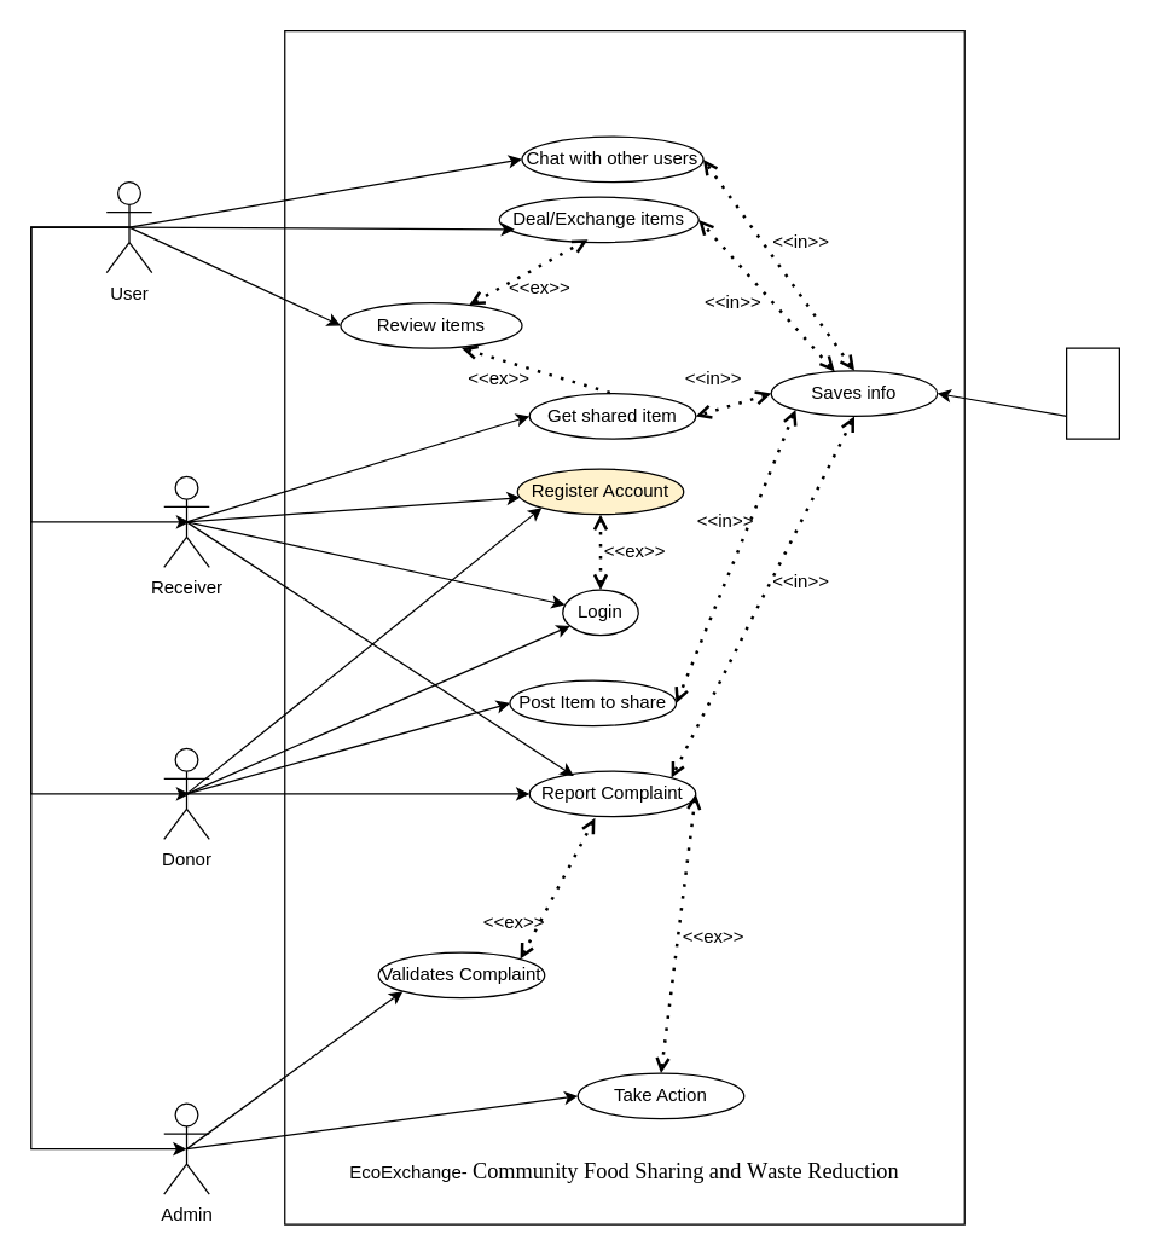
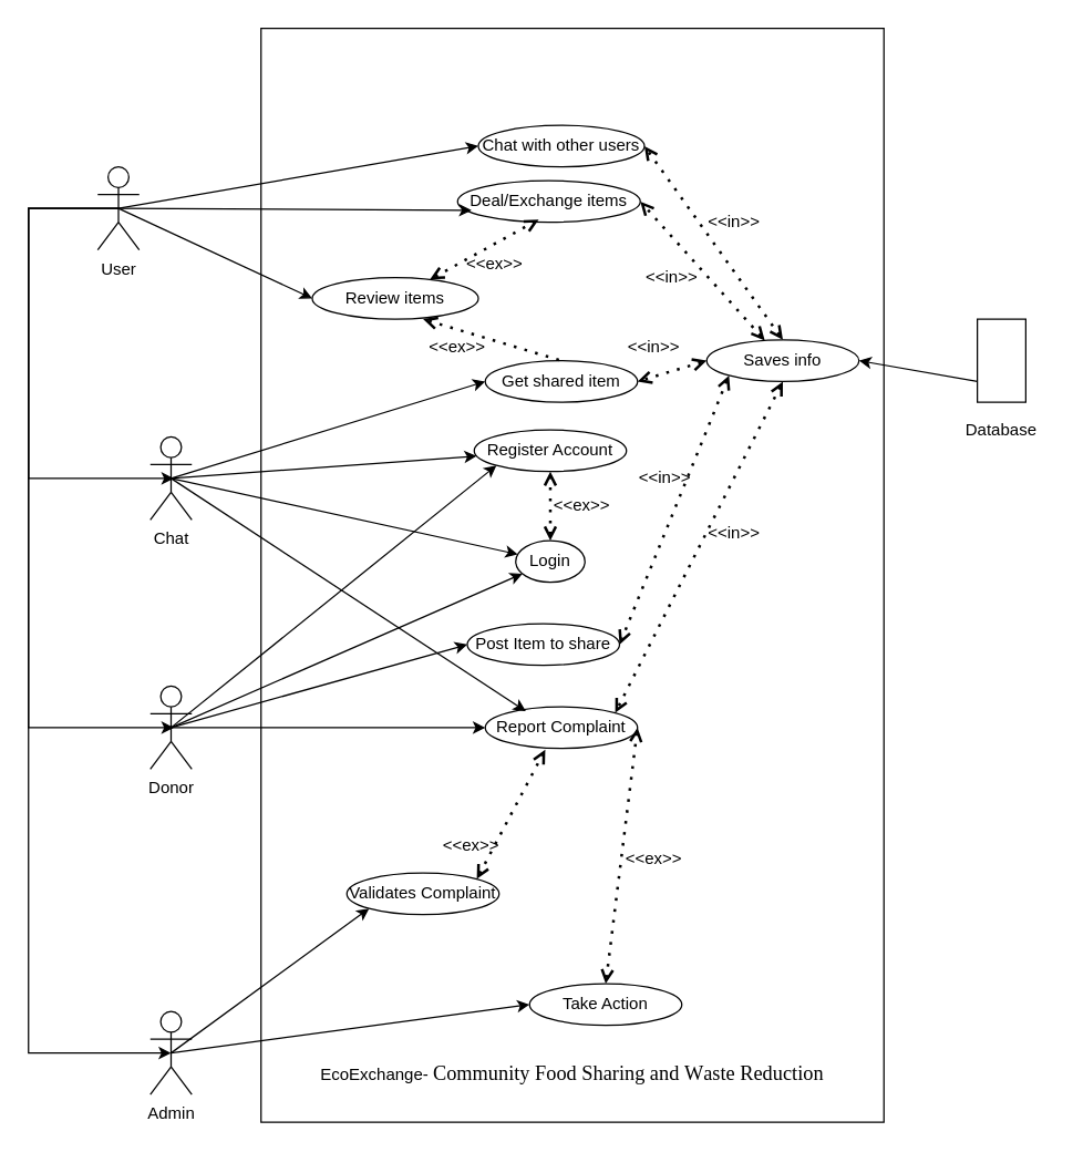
  <mxCell id="0" />
  <mxCell id="1" parent="0" />
  <mxCell id="2" value="" style="rounded=0;whiteSpace=wrap;html=1;" parent="1" vertex="1"><mxGeometry x="188" y="20" width="450" height="790" as="geometry" /></mxCell>
- <mxCell id="3" value="Receiver" style="shape=umlActor;verticalLabelPosition=bottom;verticalAlign=top;html=1;outlineConnect=0;" parent="1" vertex="1"><mxGeometry x="108" y="315" width="30" height="60" as="geometry" /></mxCell>
+ <mxCell id="3" value="Chat" style="shape=umlActor;verticalLabelPosition=bottom;verticalAlign=top;html=1;outlineConnect=0;" parent="1" vertex="1"><mxGeometry x="108" y="315" width="30" height="60" as="geometry" /></mxCell>
  <mxCell id="4" value="Donor" style="shape=umlActor;verticalLabelPosition=bottom;verticalAlign=top;html=1;outlineConnect=0;" parent="1" vertex="1"><mxGeometry x="108" y="495" width="30" height="60" as="geometry" /></mxCell>
  <mxCell id="5" value="Admin" style="shape=umlActor;verticalLabelPosition=bottom;verticalAlign=top;html=1;outlineConnect=0;" parent="1" vertex="1"><mxGeometry x="108" y="730" width="30" height="60" as="geometry" /></mxCell>
- <mxCell id="6" value="Register Account" style="ellipse;whiteSpace=wrap;html=1;fillColor=#fff2cc;" parent="1" vertex="1"><mxGeometry x="342" y="310" width="110" height="30" as="geometry" /></mxCell>
+ <mxCell id="6" value="Register Account" style="ellipse;whiteSpace=wrap;html=1;" parent="1" vertex="1"><mxGeometry x="342" y="310" width="110" height="30" as="geometry" /></mxCell>
  <mxCell id="7" value="" style="endArrow=classic;html=1;rounded=0;exitX=0.5;exitY=0.5;exitDx=0;exitDy=0;exitPerimeter=0;" parent="1" source="3" target="6" edge="1"><mxGeometry width="50" height="50" relative="1" as="geometry"><mxPoint x="218" y="260" as="sourcePoint" /><mxPoint x="268" y="210" as="targetPoint" /></mxGeometry></mxCell>
  <mxCell id="8" value="" style="endArrow=classic;html=1;rounded=0;entryX=0;entryY=1;entryDx=0;entryDy=0;exitX=0.5;exitY=0.5;exitDx=0;exitDy=0;exitPerimeter=0;" parent="1" source="4" target="6" edge="1"><mxGeometry width="50" height="50" relative="1" as="geometry"><mxPoint x="108" y="710" as="sourcePoint" /><mxPoint x="158" y="660" as="targetPoint" /></mxGeometry></mxCell>
  <mxCell id="9" value="Login" style="ellipse;whiteSpace=wrap;html=1;" parent="1" vertex="1"><mxGeometry x="372" y="390" width="50" height="30" as="geometry" /></mxCell>
  <mxCell id="10" value="" style="endArrow=classic;html=1;rounded=0;exitX=0.5;exitY=0.5;exitDx=0;exitDy=0;exitPerimeter=0;" parent="1" source="3" target="9" edge="1"><mxGeometry width="50" height="50" relative="1" as="geometry"><mxPoint x="113" y="240" as="sourcePoint" /><mxPoint x="278" y="220" as="targetPoint" /></mxGeometry></mxCell>
  <mxCell id="11" value="" style="endArrow=classic;html=1;rounded=0;exitX=0.5;exitY=0.5;exitDx=0;exitDy=0;exitPerimeter=0;" parent="1" source="4" target="9" edge="1"><mxGeometry width="50" height="50" relative="1" as="geometry"><mxPoint x="98" y="400" as="sourcePoint" /><mxPoint x="288" y="230" as="targetPoint" /></mxGeometry></mxCell>
  <mxCell id="12" value="" style="endArrow=open;dashed=1;html=1;dashPattern=1 3;strokeWidth=2;rounded=0;entryX=0.5;entryY=1;entryDx=0;entryDy=0;endFill=0;startArrow=open;startFill=0;" parent="1" source="9" target="6" edge="1"><mxGeometry width="50" height="50" relative="1" as="geometry"><mxPoint x="490" y="410" as="sourcePoint" /><mxPoint x="540" y="360" as="targetPoint" /></mxGeometry></mxCell>
  <mxCell id="13" value="&amp;lt;&amp;lt;ex&amp;gt;&amp;gt;" style="text;html=1;align=center;verticalAlign=middle;whiteSpace=wrap;rounded=0;" parent="1" vertex="1"><mxGeometry x="400" y="355" width="40" height="20" as="geometry" /></mxCell>
  <mxCell id="14" value="Post Item to share" style="ellipse;whiteSpace=wrap;html=1;" parent="1" vertex="1"><mxGeometry x="337" y="450" width="110" height="30" as="geometry" /></mxCell>
  <mxCell id="15" value="Get shared item" style="ellipse;whiteSpace=wrap;html=1;" parent="1" vertex="1"><mxGeometry x="350" y="260" width="110" height="30" as="geometry" /></mxCell>
  <mxCell id="16" value="" style="endArrow=classic;html=1;rounded=0;exitX=0.5;exitY=0.5;exitDx=0;exitDy=0;exitPerimeter=0;entryX=0;entryY=0.5;entryDx=0;entryDy=0;" parent="1" source="3" target="15" edge="1"><mxGeometry width="50" height="50" relative="1" as="geometry"><mxPoint x="113" y="240" as="sourcePoint" /><mxPoint x="289" y="276" as="targetPoint" /></mxGeometry></mxCell>
  <mxCell id="17" value="" style="endArrow=classic;html=1;rounded=0;entryX=0;entryY=0.5;entryDx=0;entryDy=0;exitX=0.5;exitY=0.5;exitDx=0;exitDy=0;exitPerimeter=0;" parent="1" source="4" target="14" edge="1"><mxGeometry width="50" height="50" relative="1" as="geometry"><mxPoint x="103" y="410" as="sourcePoint" /><mxPoint x="309" y="370" as="targetPoint" /></mxGeometry></mxCell>
  <mxCell id="18" value="" style="endArrow=none;dashed=1;html=1;dashPattern=1 3;strokeWidth=2;rounded=0;entryX=0.5;entryY=0;entryDx=0;entryDy=0;endFill=0;startArrow=open;startFill=0;exitX=0.667;exitY=1;exitDx=0;exitDy=0;exitPerimeter=0;" parent="1" source="48" target="15" edge="1"><mxGeometry width="50" height="50" relative="1" as="geometry"><mxPoint x="355" y="380" as="sourcePoint" /><mxPoint x="355" y="330" as="targetPoint" /></mxGeometry></mxCell>
  <mxCell id="19" value="&amp;lt;&amp;lt;ex&amp;gt;&amp;gt;" style="text;html=1;align=center;verticalAlign=middle;whiteSpace=wrap;rounded=0;rotation=0;" parent="1" vertex="1"><mxGeometry x="310" y="240" width="40" height="20" as="geometry" /></mxCell>
  <mxCell id="20" value="" style="rounded=0;whiteSpace=wrap;html=1;" parent="1" vertex="1"><mxGeometry x="705.5" y="230" width="35" height="60" as="geometry" /></mxCell>
+ <mxCell id="21" value="Database" style="text;html=1;align=center;verticalAlign=middle;whiteSpace=wrap;rounded=0;" parent="1" vertex="1"><mxGeometry x="693" y="295" width="60" height="30" as="geometry" /></mxCell>
  <mxCell id="22" value="" style="endArrow=classic;html=1;rounded=0;entryX=1;entryY=0.5;entryDx=0;entryDy=0;exitX=0;exitY=0.75;exitDx=0;exitDy=0;" parent="1" source="20" target="23" edge="1"><mxGeometry width="50" height="50" relative="1" as="geometry"><mxPoint x="716" y="270" as="sourcePoint" /><mxPoint x="448" y="255" as="targetPoint" /></mxGeometry></mxCell>
  <mxCell id="23" value="Saves info" style="ellipse;whiteSpace=wrap;html=1;" parent="1" vertex="1"><mxGeometry x="510" y="245" width="110" height="30" as="geometry" /></mxCell>
  <mxCell id="24" value="" style="endArrow=open;dashed=1;html=1;dashPattern=1 3;strokeWidth=2;rounded=0;entryX=1;entryY=0.5;entryDx=0;entryDy=0;endFill=0;startArrow=open;startFill=0;exitX=0;exitY=0.5;exitDx=0;exitDy=0;" parent="1" source="23" target="15" edge="1"><mxGeometry width="50" height="50" relative="1" as="geometry"><mxPoint x="535.421" y="304.584" as="sourcePoint" /><mxPoint x="415" y="360" as="targetPoint" /></mxGeometry></mxCell>
  <mxCell id="25" value="" style="endArrow=open;dashed=1;html=1;dashPattern=1 3;strokeWidth=2;rounded=0;entryX=1;entryY=0.5;entryDx=0;entryDy=0;endFill=0;startArrow=open;startFill=0;exitX=0;exitY=1;exitDx=0;exitDy=0;" parent="1" source="23" target="14" edge="1"><mxGeometry width="50" height="50" relative="1" as="geometry"><mxPoint x="512" y="282" as="sourcePoint" /><mxPoint x="448" y="255" as="targetPoint" /></mxGeometry></mxCell>
  <mxCell id="26" value="&amp;lt;&amp;lt;ex&amp;gt;&amp;gt;" style="text;html=1;align=center;verticalAlign=middle;whiteSpace=wrap;rounded=0;" parent="1" vertex="1"><mxGeometry x="452" y="610" width="40" height="20" as="geometry" /></mxCell>
  <mxCell id="27" value="Report Complaint" style="ellipse;whiteSpace=wrap;html=1;" parent="1" vertex="1"><mxGeometry x="350" y="510" width="110" height="30" as="geometry" /></mxCell>
  <mxCell id="28" value="" style="endArrow=classic;html=1;rounded=0;exitX=0.5;exitY=0.5;exitDx=0;exitDy=0;exitPerimeter=0;entryX=0.266;entryY=0.105;entryDx=0;entryDy=0;entryPerimeter=0;" parent="1" source="3" target="27" edge="1"><mxGeometry width="50" height="50" relative="1" as="geometry"><mxPoint x="108" y="240" as="sourcePoint" /><mxPoint x="375" y="385" as="targetPoint" /></mxGeometry></mxCell>
  <mxCell id="29" value="" style="endArrow=classic;html=1;rounded=0;entryX=0;entryY=0.5;entryDx=0;entryDy=0;exitX=0.5;exitY=0.5;exitDx=0;exitDy=0;exitPerimeter=0;" parent="1" source="4" target="27" edge="1"><mxGeometry width="50" height="50" relative="1" as="geometry"><mxPoint x="103" y="410" as="sourcePoint" /><mxPoint x="338" y="455" as="targetPoint" /></mxGeometry></mxCell>
  <mxCell id="30" value="Validates Complaint" style="ellipse;whiteSpace=wrap;html=1;" parent="1" vertex="1"><mxGeometry x="250" y="630" width="110" height="30" as="geometry" /></mxCell>
  <mxCell id="31" value="Take Action" style="ellipse;whiteSpace=wrap;html=1;" parent="1" vertex="1"><mxGeometry x="382" y="710" width="110" height="30" as="geometry" /></mxCell>
  <mxCell id="32" value="" style="endArrow=classic;html=1;rounded=0;entryX=0;entryY=1;entryDx=0;entryDy=0;exitX=0.5;exitY=0.5;exitDx=0;exitDy=0;exitPerimeter=0;" parent="1" source="5" target="30" edge="1"><mxGeometry width="50" height="50" relative="1" as="geometry"><mxPoint x="103" y="410" as="sourcePoint" /><mxPoint x="333" y="535" as="targetPoint" /></mxGeometry></mxCell>
  <mxCell id="33" value="" style="endArrow=classic;html=1;rounded=0;entryX=0;entryY=0.5;entryDx=0;entryDy=0;exitX=0.5;exitY=0.5;exitDx=0;exitDy=0;exitPerimeter=0;" parent="1" source="5" target="31" edge="1"><mxGeometry width="50" height="50" relative="1" as="geometry"><mxPoint x="733" y="460" as="sourcePoint" /><mxPoint x="578" y="485" as="targetPoint" /></mxGeometry></mxCell>
  <mxCell id="34" value="" style="endArrow=open;dashed=1;html=1;dashPattern=1 3;strokeWidth=2;rounded=0;entryX=0.394;entryY=1.028;entryDx=0;entryDy=0;endFill=0;startArrow=open;startFill=0;exitX=1;exitY=0;exitDx=0;exitDy=0;entryPerimeter=0;" parent="1" source="30" target="27" edge="1"><mxGeometry width="50" height="50" relative="1" as="geometry"><mxPoint x="543" y="343" as="sourcePoint" /><mxPoint x="470" y="485" as="targetPoint" /></mxGeometry></mxCell>
  <mxCell id="35" value="" style="endArrow=open;dashed=1;html=1;dashPattern=1 3;strokeWidth=2;rounded=0;endFill=0;startArrow=open;startFill=0;exitX=0.5;exitY=0;exitDx=0;exitDy=0;entryX=1;entryY=0.5;entryDx=0;entryDy=0;" parent="1" source="31" target="27" edge="1"><mxGeometry width="50" height="50" relative="1" as="geometry"><mxPoint x="490" y="515" as="sourcePoint" /><mxPoint x="450" y="555" as="targetPoint" /></mxGeometry></mxCell>
  <mxCell id="36" value="&amp;lt;&amp;lt;in&amp;gt;&amp;gt;" style="text;html=1;align=center;verticalAlign=middle;whiteSpace=wrap;rounded=0;" parent="1" vertex="1"><mxGeometry x="452" y="240" width="40" height="20" as="geometry" /></mxCell>
  <mxCell id="37" value="&amp;lt;&amp;lt;ex&amp;gt;&amp;gt;" style="text;html=1;align=center;verticalAlign=middle;whiteSpace=wrap;rounded=0;" parent="1" vertex="1"><mxGeometry x="320" y="600" width="40" height="20" as="geometry" /></mxCell>
  <mxCell id="38" value="&amp;lt;&amp;lt;in&amp;gt;&amp;gt;" style="text;html=1;align=center;verticalAlign=middle;whiteSpace=wrap;rounded=0;" parent="1" vertex="1"><mxGeometry x="460" y="335" width="40" height="20" as="geometry" /></mxCell>
  <mxCell id="39" value="" style="endArrow=open;dashed=1;html=1;dashPattern=1 3;strokeWidth=2;rounded=0;entryX=1;entryY=0.5;entryDx=0;entryDy=0;endFill=0;startArrow=open;startFill=0;exitX=0.5;exitY=0;exitDx=0;exitDy=0;" parent="1" source="23" target="46" edge="1"><mxGeometry width="50" height="50" relative="1" as="geometry"><mxPoint x="521" y="313" as="sourcePoint" /><mxPoint x="426.4" y="455.29" as="targetPoint" /></mxGeometry></mxCell>
  <mxCell id="40" value="&amp;lt;&amp;lt;in&amp;gt;&amp;gt;" style="text;html=1;align=center;verticalAlign=middle;whiteSpace=wrap;rounded=0;" parent="1" vertex="1"><mxGeometry x="510" y="150" width="40" height="20" as="geometry" /></mxCell>
  <mxCell id="41" value="EcoExchange- &lt;span style=&quot;accent-color: auto; place-content: normal; place-items: normal; place-self: auto; animation: none; animation-composition: replace; appearance: none; aspect-ratio: auto; backdrop-filter: none; backface-visibility: visible; background: none; background-blend-mode: normal; baseline-source: auto; border-color: rgb(0, 0, 0); border-collapse: separate; border-end-end-radius: 0px; border-end-start-radius: 0px; border-width: 0px; border-style: none; border-spacing: 0px; border-start-end-radius: 0px; border-start-start-radius: 0px; border-radius: 0px; inset: auto; box-decoration-break: slice; box-shadow: none; box-sizing: content-box; break-after: auto; break-before: auto; break-inside: auto; caption-side: top; caret-color: rgb(0, 0, 0); clear: none; clip: auto; clip-path: none; clip-rule: nonzero; color: rgb(0, 0, 0); color-interpolation: srgb; color-interpolation-filters: linearrgb; color-scheme: normal; columns: auto; column-fill: balance; gap: normal; column-rule: 0px none rgb(0, 0, 0); column-span: none; contain: none; contain-intrinsic-block-size: none; contain-intrinsic-size: none; contain-intrinsic-inline-size: none; container: none; content: normal; content-visibility: visible; counter-increment: none; counter-reset: none; counter-set: none; cursor: text; cx: 0px; cy: 0px; d: none; direction: ltr; display: inline; dominant-baseline: auto; empty-cells: show; fill: rgb(0, 0, 0); fill-opacity: 1; fill-rule: nonzero; filter: none; flex: 0 1 auto; flex-flow: row; float: none; flood-color: rgb(0, 0, 0); flood-opacity: 1; font-family: WordVisi_MSFontService, &amp;quot;Times New Roman&amp;quot;, &amp;quot;Times New Roman_EmbeddedFont&amp;quot;, &amp;quot;Times New Roman_MSFontService&amp;quot;, serif; font-feature-settings: normal; font-kerning: none; font-optical-sizing: auto; font-palette: normal; font-size: 14.667px; font-size-adjust: none; font-stretch: 100%; font-style: normal; font-synthesis: weight style small-caps; font-variant: none; font-variation-settings: normal; forced-color-adjust: auto; grid-area: auto; grid: none; height: auto; hyphenate-character: auto; hyphens: manual; image-orientation: from-image; image-rendering: auto; inline-size: auto; inset-block: auto; inset-inline: auto; isolation: auto; letter-spacing: normal; lighting-color: rgb(255, 255, 255); line-break: auto; line-height: 18.346px; list-style: outside; margin: 0px; marker: none; mask: none; mask-type: luminance; math-depth: 0; math-style: normal; max-height: none; max-width: none; min-height: 0px; min-width: 0px; mix-blend-mode: normal; object-fit: fill; object-position: 50% 50%; offset: normal; opacity: 1; order: 0; outline: rgb(0, 0, 0) 0px; outline-offset: 0px; overflow: visible; overflow-anchor: auto; overflow-clip-margin: 0px; overflow-wrap: break-word; overscroll-behavior-block: auto; overscroll-behavior-inline: auto; overscroll-behavior: auto; padding: 0px; page: auto; paint-order: normal; perspective: none; perspective-origin: 0px 0px; pointer-events: auto; position: static; quotes: auto; r: 0px; resize: none; rotate: none; ruby-align: space-around; ruby-position: over; rx: auto; ry: auto; scale: none; scroll-behavior: auto; scroll-margin-block: 0px; scroll-margin: 0px; scroll-margin-inline: 0px; scroll-padding-block: auto; scroll-padding: auto; scroll-padding-inline: auto; scroll-snap-align: none; scroll-snap-stop: normal; scroll-snap-type: none; scrollbar-color: auto; scrollbar-gutter: auto; scrollbar-width: auto; shape-image-threshold: 0; shape-margin: 0px; shape-outside: none; shape-rendering: auto; stop-color: rgb(0, 0, 0); stop-opacity: 1; stroke: none; stroke-dasharray: none; stroke-dashoffset: 0px; stroke-linecap: butt; stroke-linejoin: miter; stroke-miterlimit: 4; stroke-opacity: 1; stroke-width: 1px; tab-size: 8; table-layout: auto; text-align: left; text-align-last: auto; text-anchor: start; text-combine-upright: none; text-decoration: rgb(0, 0, 0); text-decoration-skip-ink: auto; text-emphasis: none rgb(0, 0, 0); text-emphasis-position: over; text-indent: 0px; text-orientation: mixed; text-overflow: clip; text-rendering: auto; text-shadow: none; text-transform: none; text-underline-offset: auto; text-underline-position: auto; text-wrap: wrap; touch-action: auto; transform: none; transform-box: view-box; transform-origin: 0px 0px 0px; transform-style: flat; transition: all; translate: none; unicode-bidi: normal; user-select: text; vector-effect: none; vertical-align: baseline; visibility: visible; border-block: 0px rgb(0, 0, 0); border-inline: 0px rgb(0, 0, 0); border-image: none; -moz-box-align: stretch; -moz-box-direction: normal; -moz-box-flex: 0; -moz-box-ordinal-group: 1; -moz-box-orient: horizontal; -moz-box-pack: start; -webkit-line-clamp: none; block-size: auto; margin-block: 0px; margin-inline: 0px; max-block-size: none; max-inline-size: none; min-block-size: 0px; min-inline-size: 0px; padding-block: 0px; padding-inline: 0px; -webkit-text-fill-color: rgb(0, 0, 0); -webkit-text-security: none; -webkit-text-stroke: 0px rgb(0, 0, 0); white-space: pre-wrap; width: auto; will-change: auto; word-break: normal; word-spacing: 0px; writing-mode: horizontal-tb; x: 0px; y: 0px; z-index: auto; zoom: 1;&quot; class=&quot;TextRun SCXW44304685 BCX8&quot; lang=&quot;EN-US&quot; data-contrast=&quot;auto&quot;&gt;&lt;span class=&quot;NormalTextRun SCXW44304685 BCX8&quot;&gt;Community Food Sharing and Waste Reduction&lt;/span&gt;&lt;/span&gt;" style="text;html=1;align=center;verticalAlign=middle;whiteSpace=wrap;rounded=0;" parent="1" vertex="1"><mxGeometry x="218" y="760" width="390" height="30" as="geometry" /></mxCell>
  <mxCell id="42" value="User" style="shape=umlActor;verticalLabelPosition=bottom;verticalAlign=top;html=1;outlineConnect=0;" parent="1" vertex="1"><mxGeometry x="70" y="120" width="30" height="60" as="geometry" /></mxCell>
  <mxCell id="43" value="" style="endArrow=none;html=1;rounded=0;entryX=0.5;entryY=0.5;entryDx=0;entryDy=0;entryPerimeter=0;exitX=0.5;exitY=0.5;exitDx=0;exitDy=0;exitPerimeter=0;endFill=0;startArrow=classic;startFill=1;" parent="1" target="42" edge="1"><mxGeometry width="50" height="50" relative="1" as="geometry"><mxPoint x="125" y="345" as="sourcePoint" /><mxPoint x="65" y="260" as="targetPoint" /><Array as="points"><mxPoint x="20" y="345" /><mxPoint x="20" y="260" /><mxPoint x="20" y="150" /></Array></mxGeometry></mxCell>
  <mxCell id="44" value="" style="endArrow=none;html=1;rounded=0;entryX=0.5;entryY=0.5;entryDx=0;entryDy=0;entryPerimeter=0;exitX=0.5;exitY=0.5;exitDx=0;exitDy=0;exitPerimeter=0;startArrow=classic;startFill=1;" parent="1" target="42" edge="1"><mxGeometry width="50" height="50" relative="1" as="geometry"><mxPoint x="125" y="525" as="sourcePoint" /><mxPoint x="65" y="260" as="targetPoint" /><Array as="points"><mxPoint x="20" y="525" /><mxPoint x="20" y="340" /><mxPoint x="20" y="260" /><mxPoint x="20" y="150" /></Array></mxGeometry></mxCell>
  <mxCell id="45" value="" style="endArrow=none;html=1;rounded=0;entryX=0.5;entryY=0.5;entryDx=0;entryDy=0;entryPerimeter=0;exitX=0.5;exitY=0.5;exitDx=0;exitDy=0;exitPerimeter=0;startArrow=classic;startFill=1;" parent="1" target="42" edge="1"><mxGeometry width="50" height="50" relative="1" as="geometry"><mxPoint x="123" y="760" as="sourcePoint" /><mxPoint x="65" y="260" as="targetPoint" /><Array as="points"><mxPoint x="20" y="760" /><mxPoint x="20" y="340" /><mxPoint x="20" y="260" /><mxPoint x="20" y="150" /></Array></mxGeometry></mxCell>
  <mxCell id="46" value="Chat with other users" style="ellipse;whiteSpace=wrap;html=1;" parent="1" vertex="1"><mxGeometry x="345" y="90" width="120" height="30" as="geometry" /></mxCell>
  <mxCell id="47" value="" style="endArrow=classic;html=1;rounded=0;exitX=0.5;exitY=0.5;exitDx=0;exitDy=0;exitPerimeter=0;entryX=0;entryY=0.5;entryDx=0;entryDy=0;" parent="1" source="42" target="46" edge="1"><mxGeometry width="50" height="50" relative="1" as="geometry"><mxPoint x="133" y="355" as="sourcePoint" /><mxPoint x="338" y="255" as="targetPoint" /></mxGeometry></mxCell>
  <mxCell id="48" value="Review items" style="ellipse;whiteSpace=wrap;html=1;" parent="1" vertex="1"><mxGeometry x="225" y="200" width="120" height="30" as="geometry" /></mxCell>
  <mxCell id="49" value="" style="endArrow=classic;html=1;rounded=0;exitX=0.5;exitY=0.5;exitDx=0;exitDy=0;exitPerimeter=0;entryX=0;entryY=0.5;entryDx=0;entryDy=0;" parent="1" source="42" target="48" edge="1"><mxGeometry width="50" height="50" relative="1" as="geometry"><mxPoint x="73" y="270" as="sourcePoint" /><mxPoint x="355" y="115" as="targetPoint" /></mxGeometry></mxCell>
  <mxCell id="50" value="Deal/Exchange items" style="ellipse;whiteSpace=wrap;html=1;" parent="1" vertex="1"><mxGeometry x="330" y="130" width="132" height="30" as="geometry" /></mxCell>
  <mxCell id="51" value="" style="endArrow=classic;html=1;rounded=0;entryX=0.076;entryY=0.713;entryDx=0;entryDy=0;entryPerimeter=0;exitX=0.5;exitY=0.5;exitDx=0;exitDy=0;exitPerimeter=0;" parent="1" source="42" target="50" edge="1"><mxGeometry width="50" height="50" relative="1" as="geometry"><mxPoint x="70" y="260" as="sourcePoint" /><mxPoint x="350" y="195" as="targetPoint" /></mxGeometry></mxCell>
  <mxCell id="52" value="" style="endArrow=open;dashed=1;html=1;dashPattern=1 3;strokeWidth=2;rounded=0;entryX=1;entryY=0.5;entryDx=0;entryDy=0;endFill=0;startArrow=open;startFill=0;" parent="1" source="23" target="50" edge="1"><mxGeometry width="50" height="50" relative="1" as="geometry"><mxPoint x="609" y="259" as="sourcePoint" /><mxPoint x="475" y="115" as="targetPoint" /></mxGeometry></mxCell>
  <mxCell id="53" value="&amp;lt;&amp;lt;in&amp;gt;&amp;gt;" style="text;html=1;align=center;verticalAlign=middle;whiteSpace=wrap;rounded=0;" parent="1" vertex="1"><mxGeometry x="465" y="190" width="40" height="20" as="geometry" /></mxCell>
  <mxCell id="54" value="" style="endArrow=open;dashed=1;html=1;dashPattern=1 3;strokeWidth=2;rounded=0;entryX=1;entryY=0;entryDx=0;entryDy=0;endFill=0;startArrow=open;startFill=0;exitX=0.5;exitY=1;exitDx=0;exitDy=0;" parent="1" source="23" target="27" edge="1"><mxGeometry width="50" height="50" relative="1" as="geometry"><mxPoint x="535" y="280" as="sourcePoint" /><mxPoint x="457" y="475" as="targetPoint" /></mxGeometry></mxCell>
  <mxCell id="55" value="&amp;lt;&amp;lt;in&amp;gt;&amp;gt;" style="text;html=1;align=center;verticalAlign=middle;whiteSpace=wrap;rounded=0;" parent="1" vertex="1"><mxGeometry x="510" y="375" width="40" height="20" as="geometry" /></mxCell>
  <mxCell id="56" value="" style="endArrow=open;dashed=1;html=1;dashPattern=1 3;strokeWidth=2;rounded=0;entryX=0.444;entryY=0.935;entryDx=0;entryDy=0;endFill=0;startArrow=open;startFill=0;entryPerimeter=0;" parent="1" source="48" target="50" edge="1"><mxGeometry width="50" height="50" relative="1" as="geometry"><mxPoint x="315" y="240" as="sourcePoint" /><mxPoint x="415" y="270" as="targetPoint" /></mxGeometry></mxCell>
  <mxCell id="57" value="&amp;lt;&amp;lt;ex&amp;gt;&amp;gt;" style="text;html=1;align=center;verticalAlign=middle;whiteSpace=wrap;rounded=0;rotation=0;" parent="1" vertex="1"><mxGeometry x="337" y="180" width="40" height="20" as="geometry" /></mxCell>
